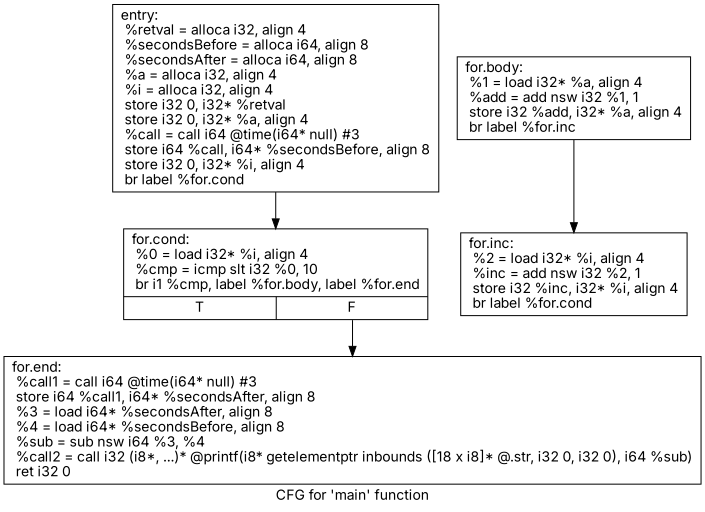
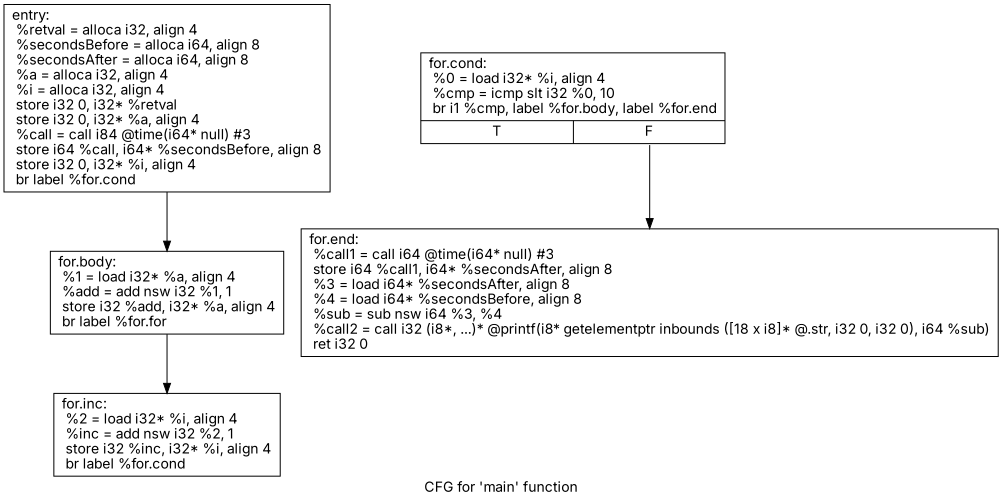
  digraph {
    fontname=Inter
    label="CFG for 'main' function"
    node [fontname=Inter shape=record]
    edge [fontname=Inter]
-   n1 [label="{entry:\l  %retval = alloca i32, align 4\l  %secondsBefore = alloca i64, align 8\l  %secondsAfter = alloca i64, align 8\l  %a = alloca i32, align 4\l  %i = alloca i32, align 4\l  store i32 0, i32* %retval\l  store i32 0, i32* %a, align 4\l  %call = call i64 @time(i64* null) #3\l  store i64 %call, i64* %secondsBefore, align 8\l  store i32 0, i32* %i, align 4\l  br label %for.cond\l}"]
+   n1 [label="{entry:\l  %retval = alloca i32, align 4\l  %secondsBefore = alloca i64, align 8\l  %secondsAfter = alloca i64, align 8\l  %a = alloca i32, align 4\l  %i = alloca i32, align 4\l  store i32 0, i32* %retval\l  store i32 0, i32* %a, align 4\l  %call = call i84 @time(i64* null) #3\l  store i64 %call, i64* %secondsBefore, align 8\l  store i32 0, i32* %i, align 4\l  br label %for.cond\l}"]
    n2 [label="{for.cond:                                         \l  %0 = load i32* %i, align 4\l  %cmp = icmp slt i32 %0, 10\l  br i1 %cmp, label %for.body, label %for.end\l|{<s0>T|<s1>F}}"]
    n3 [label="{for.end:                                          \l  %call1 = call i64 @time(i64* null) #3\l  store i64 %call1, i64* %secondsAfter, align 8\l  %3 = load i64* %secondsAfter, align 8\l  %4 = load i64* %secondsBefore, align 8\l  %sub = sub nsw i64 %3, %4\l  %call2 = call i32 (i8*, ...)* @printf(i8* getelementptr inbounds ([18 x i8]* @.str, i32 0, i32 0), i64 %sub)\l  ret i32 0\l}"]
-   n4 [label="{for.body:                                         \l  %1 = load i32* %a, align 4\l  %add = add nsw i32 %1, 1\l  store i32 %add, i32* %a, align 4\l  br label %for.inc\l}"]
+   n4 [label="{for.body:                                         \l  %1 = load i32* %a, align 4\l  %add = add nsw i32 %1, 1\l  store i32 %add, i32* %a, align 4\l  br label %for.for\l}"]
    n5 [label="{for.inc:                                          \l  %2 = load i32* %i, align 4\l  %inc = add nsw i32 %2, 1\l  store i32 %inc, i32* %i, align 4\l  br label %for.cond\l}"]
-   n1 -> n2
+   n1 -> n4
    n2 -> n3 [tailport=s1]
    n4 -> n5
  }
